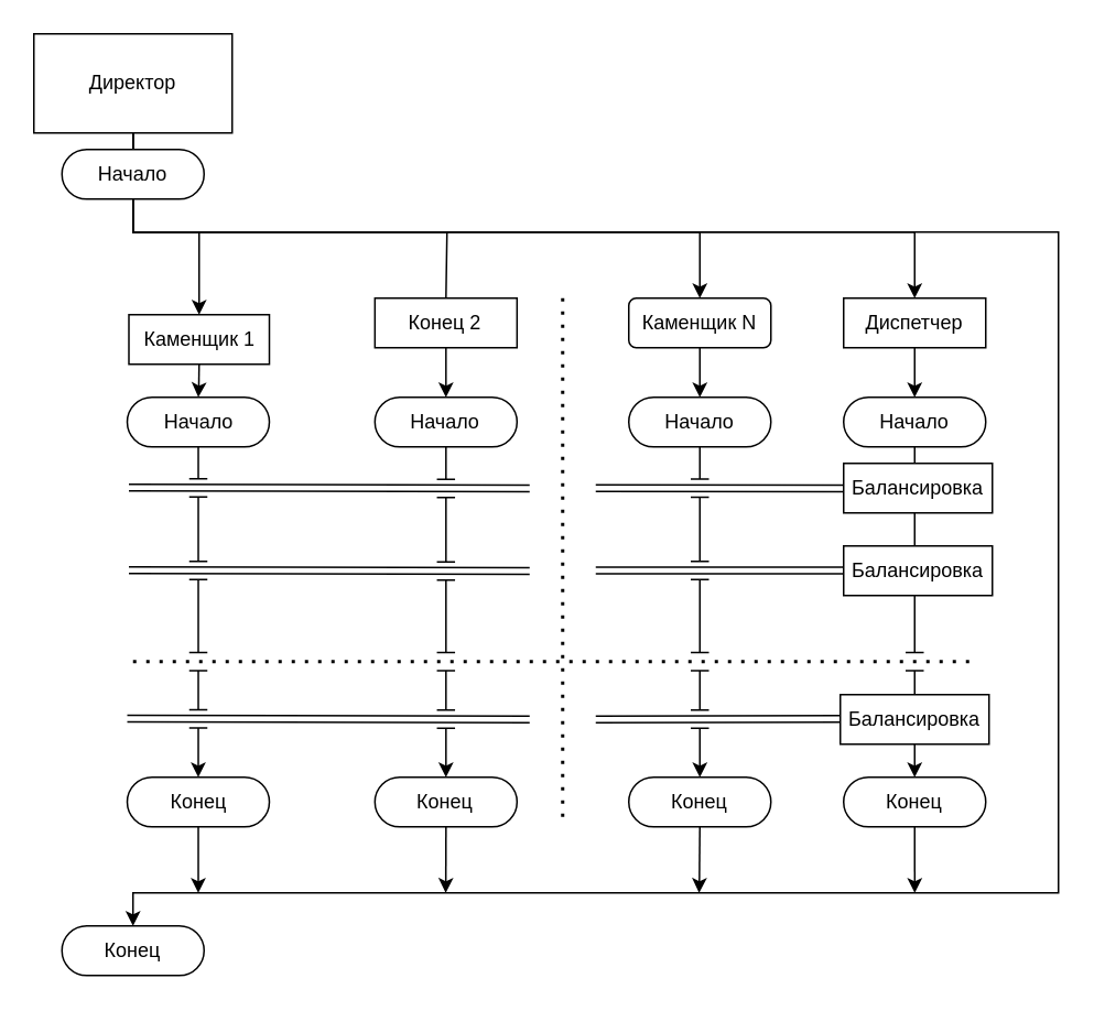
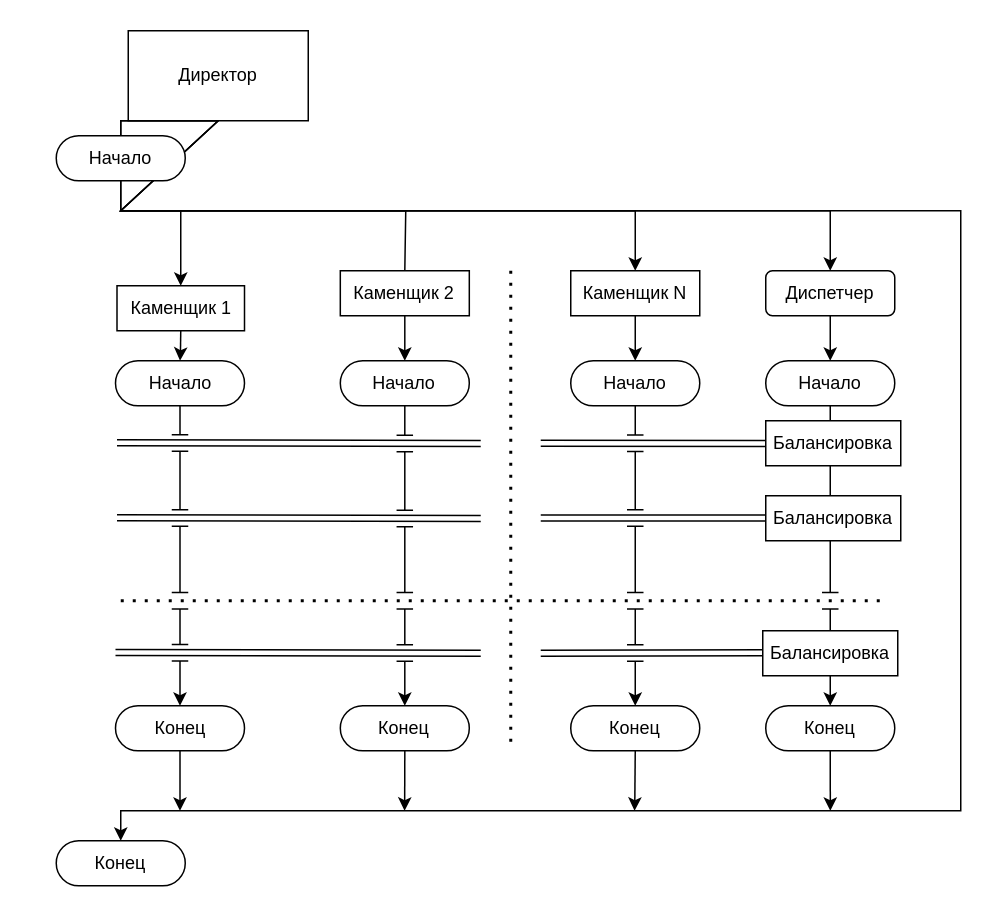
  <mxCell id="0" />
  <mxCell id="1" parent="0" />
  <mxCell id="2" value="" style="endArrow=none;html=1;rounded=0;shadow=0;jumpStyle=none;jumpSize=11;shape=link;" edge="1" parent="1"><mxGeometry width="50" height="50" relative="1" as="geometry"><mxPoint x="360" y="344.84" as="sourcePoint" /><mxPoint x="510" y="344.84" as="targetPoint" /></mxGeometry></mxCell>
  <mxCell id="3" value="" style="endArrow=none;html=1;rounded=0;jumpStyle=line;jumpSize=11;shadow=0;jumpStyle=none;jumpSize=11;shape=link;" edge="1" parent="1"><mxGeometry width="50" height="50" relative="1" as="geometry"><mxPoint x="360" y="295" as="sourcePoint" /><mxPoint x="510" y="295.2" as="targetPoint" /></mxGeometry></mxCell>
  <mxCell id="4" value="" style="endArrow=none;html=1;rounded=0;shadow=0;jumpStyle=none;jumpSize=11;shape=link;" edge="1" parent="1"><mxGeometry width="50" height="50" relative="1" as="geometry"><mxPoint x="360" y="435" as="sourcePoint" /><mxPoint x="508" y="434.72" as="targetPoint" /></mxGeometry></mxCell>
  <mxCell id="5" value="" style="endArrow=none;dashed=1;html=1;dashPattern=1 3;strokeWidth=2;rounded=0;shadow=0;jumpStyle=none;jumpSize=4;" edge="1" parent="1"><mxGeometry width="50" height="50" relative="1" as="geometry"><mxPoint x="340" y="180" as="sourcePoint" /><mxPoint x="340" y="500" as="targetPoint" /></mxGeometry></mxCell>
  <mxCell id="6" value="" style="endArrow=none;dashed=1;html=1;dashPattern=1 3;strokeWidth=2;rounded=0;shadow=0;jumpStyle=none;jumpSize=4;" edge="1" parent="1"><mxGeometry width="50" height="50" relative="1" as="geometry"><mxPoint x="80" y="400" as="sourcePoint" /><mxPoint x="590" y="400" as="targetPoint" /></mxGeometry></mxCell>
  <mxCell id="7" value="" style="edgeStyle=orthogonalEdgeStyle;rounded=0;jumpStyle=line;jumpSize=11;html=1;exitX=0.5;exitY=1;exitDx=0;exitDy=0;shadow=0;endArrow=none;" edge="1" parent="1" source="22" target="43"><mxGeometry relative="1" as="geometry"><mxPoint x="553" y="270" as="sourcePoint" /><mxPoint x="553" y="470" as="targetPoint" /></mxGeometry></mxCell>
  <mxCell id="8" style="edgeStyle=orthogonalEdgeStyle;rounded=0;jumpStyle=line;jumpSize=11;html=1;exitX=0.5;exitY=1;exitDx=0;exitDy=0;shadow=0;entryX=0.5;entryY=0;entryDx=0;entryDy=0;" edge="1" parent="1" source="10" target="21"><mxGeometry relative="1" as="geometry"><mxPoint x="560" y="160" as="targetPoint" /><Array as="points"><mxPoint x="80" y="140" /><mxPoint x="553" y="140" /></Array></mxGeometry></mxCell>
  <mxCell id="9" style="edgeStyle=orthogonalEdgeStyle;rounded=0;jumpStyle=line;jumpSize=11;html=1;exitX=0.5;exitY=1;exitDx=0;exitDy=0;shadow=0;entryX=0.5;entryY=0;entryDx=0;entryDy=0;" edge="1" parent="1" source="10" target="44"><mxGeometry relative="1" as="geometry"><mxPoint x="80" y="590" as="targetPoint" /><Array as="points"><mxPoint x="80" y="140" /><mxPoint x="640" y="140" /><mxPoint x="640" y="540" /><mxPoint x="80" y="540" /></Array></mxGeometry></mxCell>
- <mxCell id="10" value="Директор" style="rounded=0;whiteSpace=wrap;html=1;" vertex="1" parent="1"><mxGeometry x="20" width="120" height="60" as="geometry" y="20" /></mxCell>
+ <mxCell id="10" value="Директор" style="rounded=0;whiteSpace=wrap;html=1;" vertex="1" parent="1"><mxGeometry x="85" y="20" width="120" height="60" as="geometry" /></mxCell>
  <mxCell id="11" style="edgeStyle=orthogonalEdgeStyle;rounded=0;jumpStyle=line;jumpSize=11;html=1;exitX=0.5;exitY=1;exitDx=0;exitDy=0;entryX=0.5;entryY=0;entryDx=0;entryDy=0;shadow=0;" edge="1" parent="1" source="12" target="25"><mxGeometry relative="1" as="geometry" /></mxCell>
  <mxCell id="12" value="Каменщик 1" style="rounded=0;whiteSpace=wrap;html=1;" vertex="1" parent="1"><mxGeometry x="77.5" y="190" width="85" height="30" as="geometry" /></mxCell>
  <mxCell id="13" style="edgeStyle=orthogonalEdgeStyle;rounded=0;jumpStyle=line;jumpSize=11;html=1;exitX=0.5;exitY=1;exitDx=0;exitDy=0;entryX=0.5;entryY=0;entryDx=0;entryDy=0;shadow=0;" edge="1" parent="1" source="14" target="24"><mxGeometry relative="1" as="geometry" /></mxCell>
- <mxCell id="14" value="Конец 2" style="rounded=0;whiteSpace=wrap;html=1;" vertex="1" parent="1"><mxGeometry x="226.37" y="180" width="86" height="30" as="geometry" /></mxCell>
+ <mxCell id="14" value="Каменщик 2" style="rounded=0;whiteSpace=wrap;html=1;" vertex="1" parent="1"><mxGeometry x="226.37" y="180" width="86" height="30" as="geometry" /></mxCell>
  <mxCell id="15" style="edgeStyle=orthogonalEdgeStyle;rounded=0;jumpStyle=line;jumpSize=11;html=1;exitX=0.5;exitY=1;exitDx=0;exitDy=0;shadow=0;" edge="1" parent="1" source="16" target="23"><mxGeometry relative="1" as="geometry" /></mxCell>
- <mxCell id="16" value="Каменщик N" style="whiteSpace=wrap;html=1;rounded=1;" vertex="1" parent="1"><mxGeometry x="380" y="180" width="86" height="30" as="geometry" /></mxCell>
+ <mxCell id="16" value="Каменщик N" style="rounded=0;whiteSpace=wrap;html=1;" vertex="1" parent="1"><mxGeometry x="380" y="180" width="86" height="30" as="geometry" /></mxCell>
  <mxCell id="17" style="edgeStyle=none;html=1;exitX=0.5;exitY=1;exitDx=0;exitDy=0;entryX=0.5;entryY=0;entryDx=0;entryDy=0;rounded=0;" edge="1" parent="1" source="10" target="16"><mxGeometry relative="1" as="geometry"><mxPoint x="90" y="130" as="sourcePoint" /><mxPoint x="730" y="190" as="targetPoint" /><Array as="points"><mxPoint x="80" y="140" /><mxPoint x="423" y="140" /></Array></mxGeometry></mxCell>
  <mxCell id="18" style="edgeStyle=none;html=1;exitX=0.5;exitY=1;exitDx=0;exitDy=0;entryX=0.5;entryY=0;entryDx=0;entryDy=0;rounded=0;endArrow=none;" edge="1" parent="1" source="10" target="14"><mxGeometry relative="1" as="geometry"><mxPoint x="100" y="140" as="sourcePoint" /><mxPoint x="570" y="190" as="targetPoint" /><Array as="points"><mxPoint x="80" y="140" /><mxPoint x="270" y="140" /></Array></mxGeometry></mxCell>
  <mxCell id="19" style="edgeStyle=none;html=1;exitX=0.5;exitY=1;exitDx=0;exitDy=0;entryX=0.5;entryY=0;entryDx=0;entryDy=0;jumpStyle=line;jumpSize=0;shadow=0;rounded=0;" edge="1" parent="1" source="10" target="12"><mxGeometry relative="1" as="geometry"><mxPoint x="90" y="130" as="sourcePoint" /><mxPoint x="280" y="190" as="targetPoint" /><Array as="points"><mxPoint x="80" y="140" /><mxPoint x="120" y="140" /></Array></mxGeometry></mxCell>
  <mxCell id="20" style="edgeStyle=orthogonalEdgeStyle;rounded=0;jumpStyle=line;jumpSize=11;html=1;exitX=0.5;exitY=1;exitDx=0;exitDy=0;entryX=0.5;entryY=0;entryDx=0;entryDy=0;shadow=0;" edge="1" parent="1" source="21" target="22"><mxGeometry relative="1" as="geometry" /></mxCell>
- <mxCell id="21" value="Диспетчер" style="rounded=0;whiteSpace=wrap;html=1;" vertex="1" parent="1"><mxGeometry x="510" y="180" width="86" height="30" as="geometry" /></mxCell>
+ <mxCell id="21" value="Диспетчер" style="whiteSpace=wrap;html=1;rounded=1;" vertex="1" parent="1"><mxGeometry x="510" y="180" width="86" height="30" as="geometry" /></mxCell>
  <mxCell id="22" value="Начало" style="rounded=1;whiteSpace=wrap;html=1;arcSize=50;" vertex="1" parent="1"><mxGeometry x="510" y="240" width="86" height="30" as="geometry" /></mxCell>
  <mxCell id="23" value="Начало" style="rounded=1;whiteSpace=wrap;html=1;arcSize=50;" vertex="1" parent="1"><mxGeometry x="380" y="240" width="86" height="30" as="geometry" /></mxCell>
  <mxCell id="24" value="Начало" style="rounded=1;whiteSpace=wrap;html=1;arcSize=50;" vertex="1" parent="1"><mxGeometry x="226.37" y="240" width="86" height="30" as="geometry" /></mxCell>
  <mxCell id="25" value="Начало" style="rounded=1;whiteSpace=wrap;html=1;arcSize=50;" vertex="1" parent="1"><mxGeometry x="76.5" y="240" width="86" height="30" as="geometry" /></mxCell>
  <mxCell id="26" style="edgeStyle=orthogonalEdgeStyle;rounded=0;jumpStyle=line;jumpSize=11;html=1;exitX=0.5;exitY=1;exitDx=0;exitDy=0;shadow=0;" edge="1" parent="1" source="27"><mxGeometry relative="1" as="geometry"><mxPoint x="553.048" y="540" as="targetPoint" /></mxGeometry></mxCell>
  <mxCell id="27" value="Конец" style="rounded=1;whiteSpace=wrap;html=1;arcSize=50;" vertex="1" parent="1"><mxGeometry x="510" y="470" width="86" height="30" as="geometry" /></mxCell>
  <mxCell id="28" style="edgeStyle=orthogonalEdgeStyle;rounded=0;jumpStyle=line;jumpSize=11;html=1;exitX=0.5;exitY=1;exitDx=0;exitDy=0;shadow=0;" edge="1" parent="1" source="29"><mxGeometry relative="1" as="geometry"><mxPoint x="422.571" y="540" as="targetPoint" /></mxGeometry></mxCell>
  <mxCell id="29" value="Конец" style="rounded=1;whiteSpace=wrap;html=1;arcSize=50;" vertex="1" parent="1"><mxGeometry x="380" y="470" width="86" height="30" as="geometry" /></mxCell>
  <mxCell id="30" style="edgeStyle=orthogonalEdgeStyle;rounded=0;jumpStyle=line;jumpSize=11;html=1;exitX=0.5;exitY=1;exitDx=0;exitDy=0;shadow=0;" edge="1" parent="1" source="31"><mxGeometry relative="1" as="geometry"><mxPoint x="269.238" y="540" as="targetPoint" /></mxGeometry></mxCell>
  <mxCell id="31" value="Конец" style="rounded=1;whiteSpace=wrap;html=1;arcSize=50;" vertex="1" parent="1"><mxGeometry x="226.37" y="470" width="86" height="30" as="geometry" /></mxCell>
  <mxCell id="32" style="edgeStyle=orthogonalEdgeStyle;rounded=0;jumpStyle=line;jumpSize=11;html=1;shadow=0;" edge="1" parent="1" source="33"><mxGeometry relative="1" as="geometry"><mxPoint x="119.5" y="540" as="targetPoint" /></mxGeometry></mxCell>
  <mxCell id="33" value="Конец" style="rounded=1;whiteSpace=wrap;html=1;arcSize=50;" vertex="1" parent="1"><mxGeometry x="76.5" y="470" width="86" height="30" as="geometry" /></mxCell>
  <mxCell id="34" value="" style="endArrow=none;html=1;rounded=0;jumpStyle=line;jumpSize=11;shadow=0;jumpStyle=none;jumpSize=11;shape=link;" edge="1" parent="1"><mxGeometry width="50" height="50" relative="1" as="geometry"><mxPoint x="77.5" y="294.72" as="sourcePoint" /><mxPoint x="320" y="295.2" as="targetPoint" /></mxGeometry></mxCell>
  <mxCell id="35" style="edgeStyle=orthogonalEdgeStyle;rounded=0;jumpStyle=none;jumpSize=4;html=1;exitX=0.5;exitY=1;exitDx=0;exitDy=0;shadow=0;startArrow=none;" edge="1" parent="1" source="43" target="27"><mxGeometry relative="1" as="geometry" /></mxCell>
  <mxCell id="36" value="" style="endArrow=none;html=1;rounded=0;shadow=0;jumpStyle=none;jumpSize=11;shape=link;" edge="1" parent="1"><mxGeometry width="50" height="50" relative="1" as="geometry"><mxPoint x="77.5" y="344.72" as="sourcePoint" /><mxPoint x="320" y="345.2" as="targetPoint" /></mxGeometry></mxCell>
  <mxCell id="37" value="" style="endArrow=none;html=1;rounded=0;shadow=0;jumpStyle=none;jumpSize=11;shape=link;" edge="1" parent="1"><mxGeometry width="50" height="50" relative="1" as="geometry"><mxPoint x="76.5" y="434.52" as="sourcePoint" /><mxPoint x="320" y="435" as="targetPoint" /></mxGeometry></mxCell>
  <mxCell id="38" style="edgeStyle=orthogonalEdgeStyle;rounded=0;jumpStyle=line;jumpSize=11;html=1;exitX=0.5;exitY=1;exitDx=0;exitDy=0;shadow=0;" edge="1" parent="1" source="23" target="29"><mxGeometry relative="1" as="geometry" /></mxCell>
  <mxCell id="39" style="edgeStyle=orthogonalEdgeStyle;rounded=0;jumpStyle=line;jumpSize=11;html=1;exitX=0.5;exitY=1;exitDx=0;exitDy=0;shadow=0;" edge="1" parent="1" source="24" target="31"><mxGeometry relative="1" as="geometry" /></mxCell>
  <mxCell id="40" style="edgeStyle=orthogonalEdgeStyle;rounded=0;jumpStyle=line;jumpSize=11;html=1;exitX=0.5;exitY=1;exitDx=0;exitDy=0;shadow=0;" edge="1" parent="1" source="25" target="33"><mxGeometry relative="1" as="geometry" /></mxCell>
  <mxCell id="41" value="Балансировка" style="rounded=0;whiteSpace=wrap;html=1;" vertex="1" parent="1"><mxGeometry x="510" y="280" width="90" height="30" as="geometry" /></mxCell>
  <mxCell id="42" value="Балансировка" style="rounded=0;whiteSpace=wrap;html=1;" vertex="1" parent="1"><mxGeometry x="510" y="330" width="90" height="30" as="geometry" /></mxCell>
  <mxCell id="43" value="Балансировка" style="rounded=0;whiteSpace=wrap;html=1;" vertex="1" parent="1"><mxGeometry x="508" y="420" width="90" height="30" as="geometry" /></mxCell>
  <mxCell id="44" value="Конец" style="rounded=1;whiteSpace=wrap;html=1;arcSize=50;" vertex="1" parent="1"><mxGeometry x="37" y="560" width="86" height="30" as="geometry" /></mxCell>
  <mxCell id="45" value="Начало" style="rounded=1;whiteSpace=wrap;html=1;arcSize=50;" vertex="1" parent="1"><mxGeometry x="37" y="90" width="86" height="30" as="geometry" /></mxCell>
